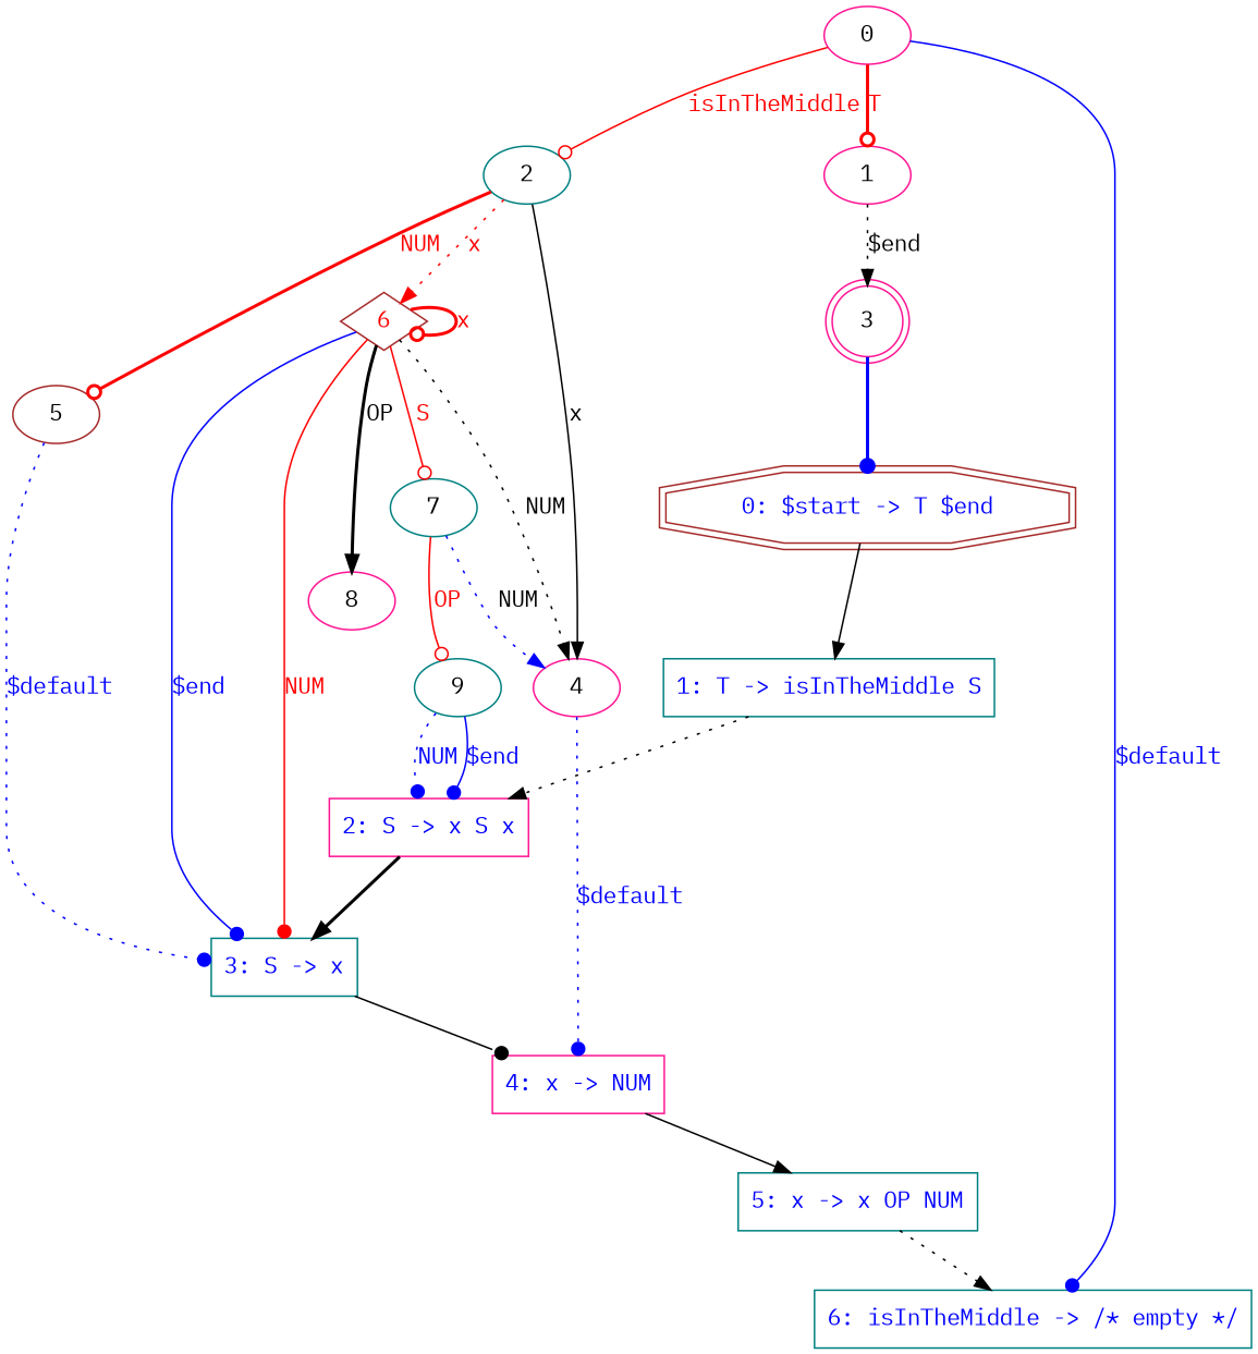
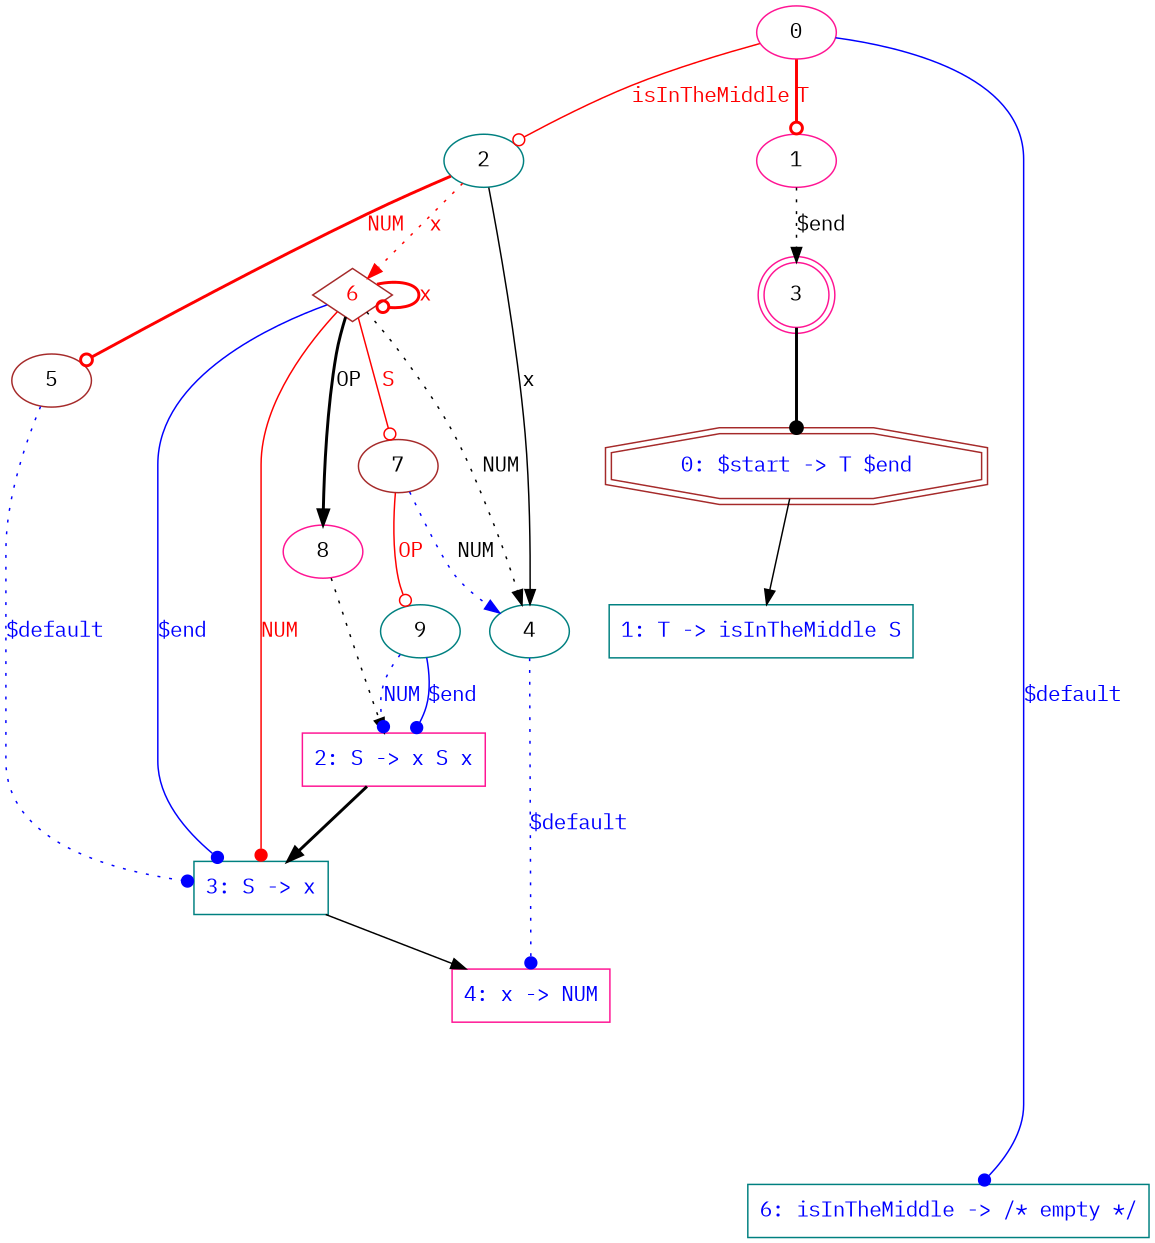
  digraph {
    fontname="IBM Plex Mono"
    node [color=teal fontname="IBM Plex Mono"]
    edge [fontname="IBM Plex Mono" style=solid]
    n1 [color=brown fontcolor=blue label="0: $start -> T $end" shape=doubleoctagon]
    n2 [fontcolor=blue label="1: T -> isInTheMiddle S" shape=box]
    n3 [color=deeppink fontcolor=blue label="2: S -> x S x" shape=box]
    n4 [fontcolor=blue label="3: S -> x" shape=box]
    n5 [color=deeppink fontcolor=blue label="4: x -> NUM" shape=box]
-   n6 [fontcolor=blue label="5: x -> x OP NUM" shape=box]
    n7 [fontcolor=blue label="6: isInTheMiddle -> /* empty */" shape=box]
    6 [color=brown fontcolor=red shape=diamond]
-   4 [color=deeppink]
+   4
    8 [color=deeppink]
-   7
+   7 [color=brown]
    9
    0 [color=deeppink]
    1 [color=deeppink]
    2
    3 [color=deeppink shape=doublecircle]
    5 [color=brown]
    n1 -> n2
-   n2 -> n3 [style=dotted]
+   8 -> n3 [style=dotted]
    n3 -> n4 [style=bold]
-   n4 -> n5 [arrowhead=dot]
-   n5 -> n6
-   n6 -> n7 [style=dotted]
+   n4 -> n5
    6 -> n4 [arrowhead=dot color=blue fontcolor=blue label="$end"]
    6 -> n4 [arrowhead=dot color=red fontcolor=red label=NUM]
    6 -> 6 [arrowhead=odot color=red fontcolor=red label=x style=bold]
    6 -> 4 [label=NUM style=dotted]
    6 -> 8 [label=OP style=bold]
    6 -> 7 [arrowhead=odot color=red fontcolor=red label=S]
    4 -> n5 [arrowhead=dot color=blue fontcolor=blue label="$default" style=dotted]
    7 -> 4 [color=blue label=NUM style=dotted]
    7 -> 9 [arrowhead=odot color=red fontcolor=red label=OP]
    9 -> n3 [arrowhead=dot color=blue fontcolor=blue label="$end"]
    9 -> n3 [arrowhead=dot color=blue fontcolor=blue label=NUM style=dotted]
    0 -> n7 [arrowhead=dot color=blue fontcolor=blue label="$default"]
    0 -> 1 [arrowhead=odot color=red fontcolor=red label=T style=bold]
    0 -> 2 [arrowhead=odot color=red fontcolor=red label=isInTheMiddle]
    1 -> 3 [label="$end" style=dotted]
    2 -> 6 [arrowhead=normal color=red fontcolor=red label=x style=dotted]
    2 -> 4 [label=x]
    2 -> 5 [arrowhead=odot color=red fontcolor=red label=NUM style=bold]
-   3 -> n1 [arrowhead=dot color=blue style=bold]
+   3 -> n1 [arrowhead=dot color=black style=bold]
    5 -> n4 [arrowhead=dot color=blue fontcolor=blue label="$default" style=dotted]
  }
